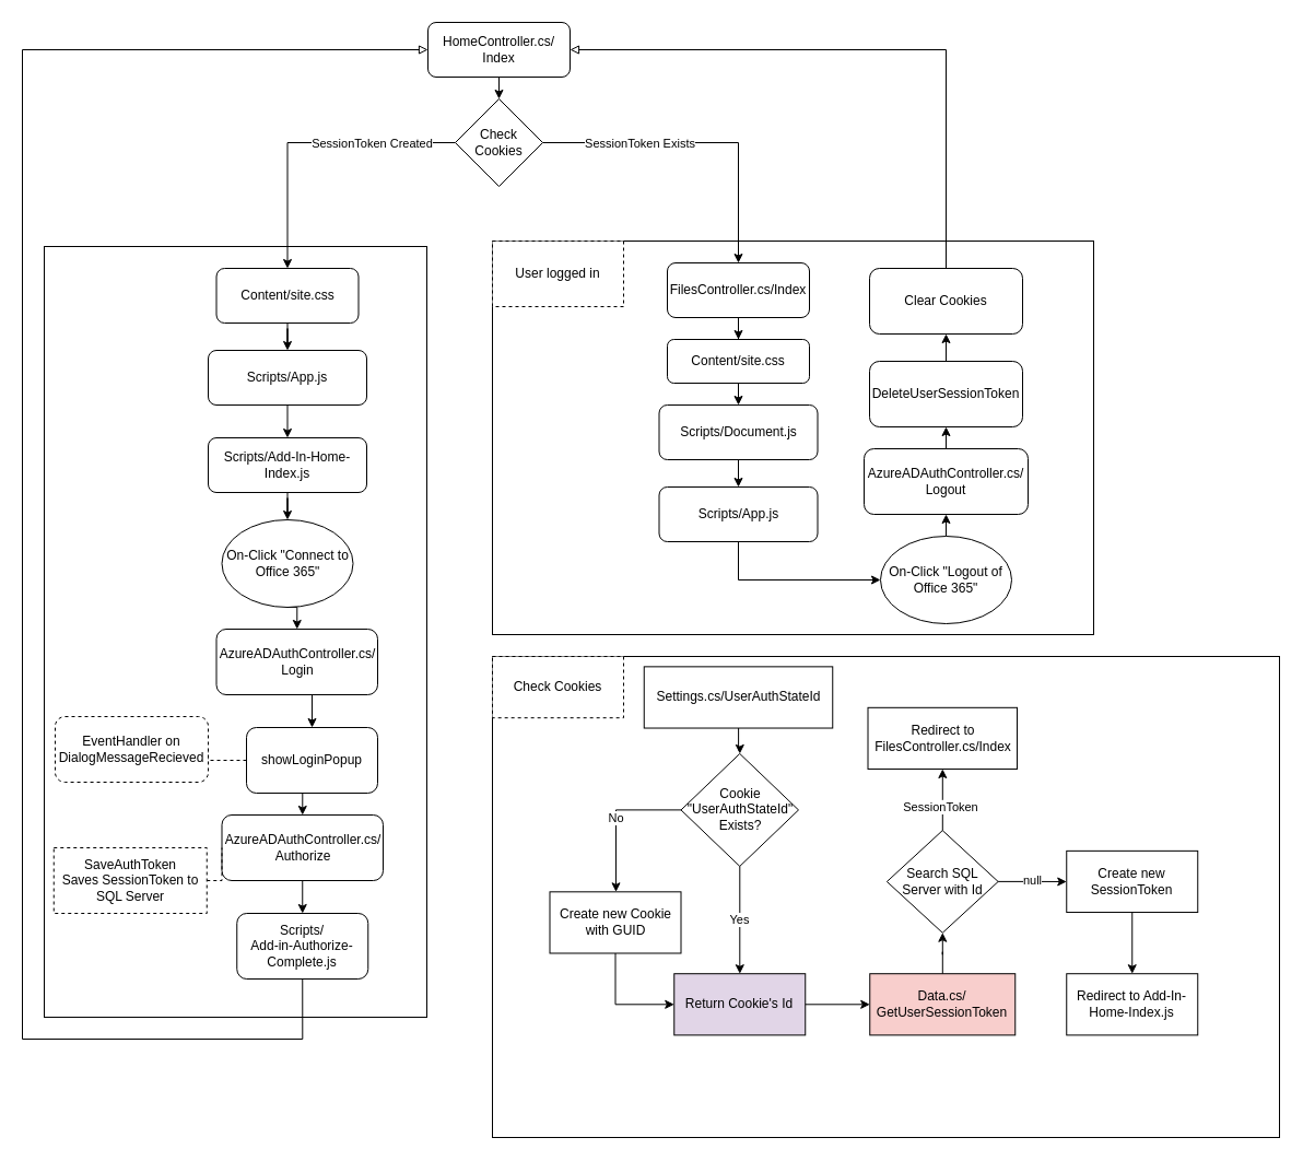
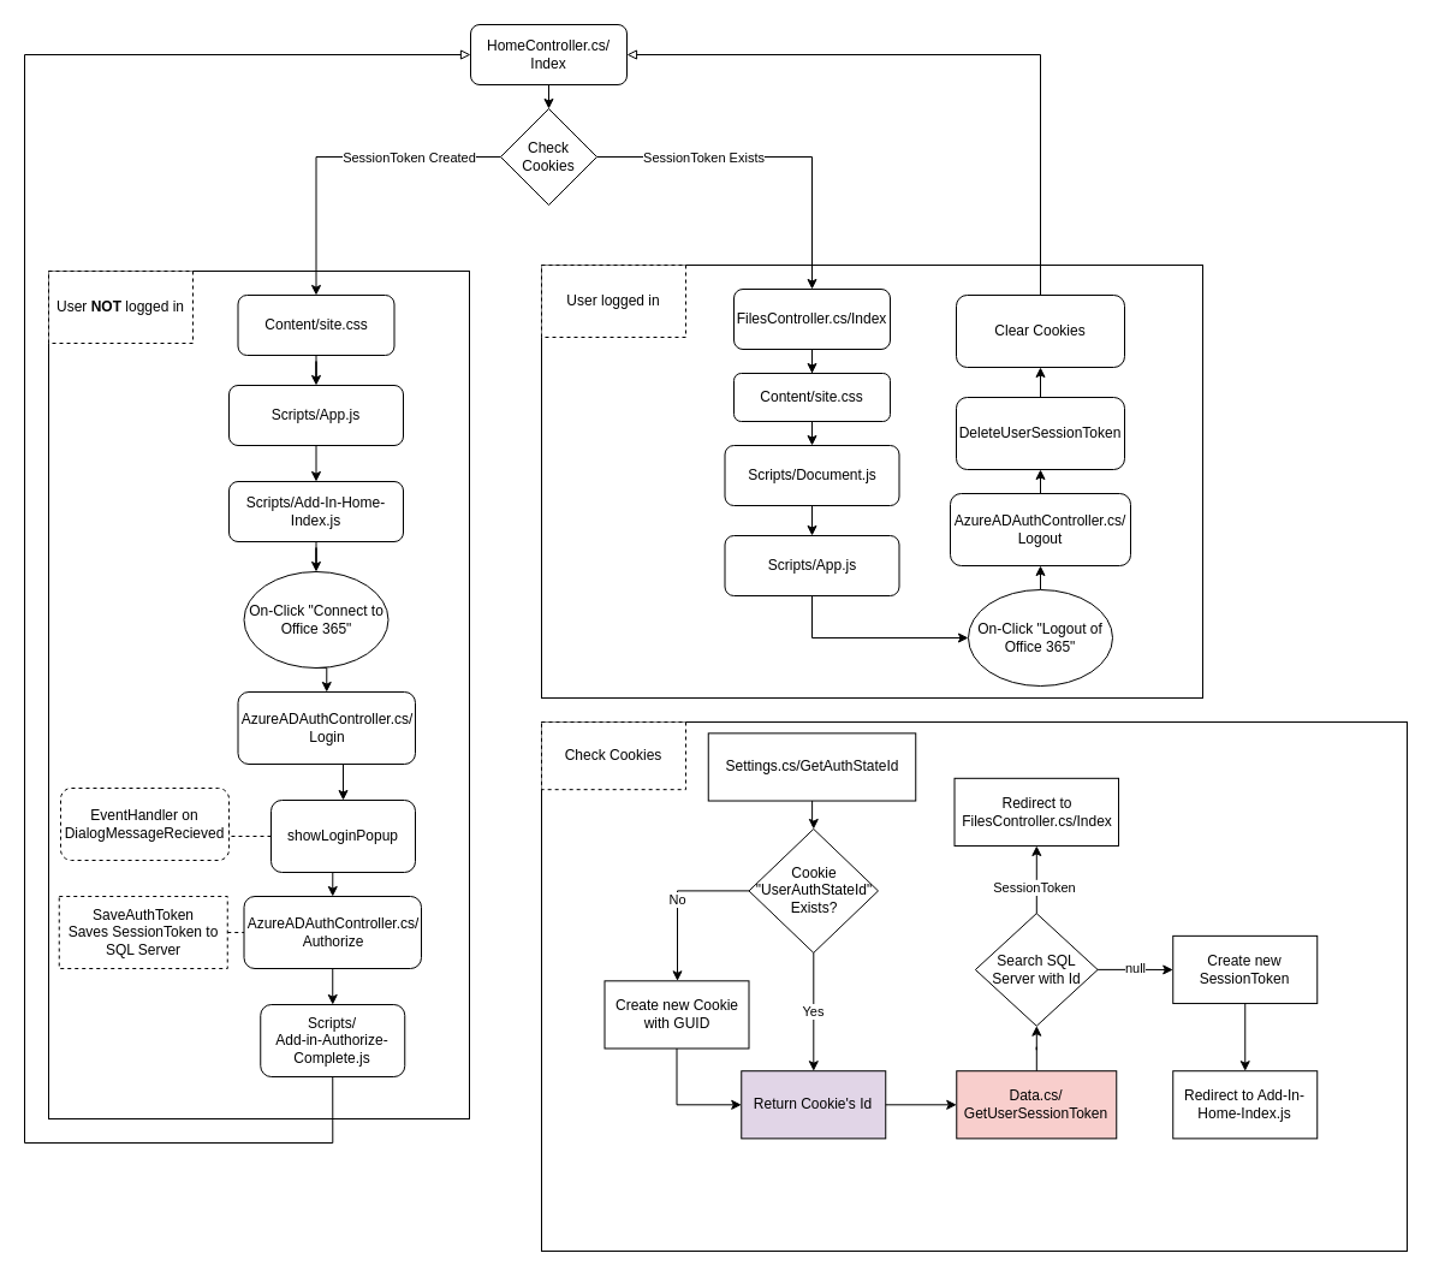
  <mxCell id="0" />
  <mxCell id="1" parent="0" />
  <mxCell id="2" value="" style="rounded=0;whiteSpace=wrap;html=1;" vertex="1" parent="1"><mxGeometry x="450" y="220" width="550" height="360" as="geometry" /></mxCell>
  <mxCell id="3" value="" style="rounded=0;whiteSpace=wrap;html=1;" vertex="1" parent="1"><mxGeometry x="40" y="225" width="350" height="705" as="geometry" /></mxCell>
  <mxCell id="4" style="edgeStyle=orthogonalEdgeStyle;rounded=0;orthogonalLoop=1;jettySize=auto;html=1;exitX=0.5;exitY=1;exitDx=0;exitDy=0;entryX=0.5;entryY=0;entryDx=0;entryDy=0;endArrow=classic;endFill=1;" edge="1" parent="1" source="5" target="26"><mxGeometry relative="1" as="geometry" /></mxCell>
  <mxCell id="5" value="HomeController.cs/&lt;br&gt;Index" style="rounded=1;whiteSpace=wrap;html=1;fontSize=12;glass=0;strokeWidth=1;shadow=0;" vertex="1" parent="1"><mxGeometry x="391" y="20" width="130" height="50" as="geometry" /></mxCell>
  <mxCell id="6" value="" style="edgeStyle=orthogonalEdgeStyle;rounded=0;orthogonalLoop=1;jettySize=auto;html=1;entryX=0.5;entryY=0;entryDx=0;entryDy=0;" edge="1" parent="1" source="7" target="21"><mxGeometry relative="1" as="geometry"><mxPoint x="262.5" y="315" as="targetPoint" /></mxGeometry></mxCell>
  <mxCell id="7" value="Content/site.css" style="rounded=1;whiteSpace=wrap;html=1;fontSize=12;glass=0;strokeWidth=1;shadow=0;" vertex="1" parent="1"><mxGeometry x="197.5" y="245" width="130" height="50" as="geometry" /></mxCell>
+ <mxCell id="8" value="User &lt;b&gt;NOT &lt;/b&gt;logged in" style="rounded=0;whiteSpace=wrap;html=1;dashed=1;" vertex="1" parent="1"><mxGeometry x="40" y="225" width="120" height="60" as="geometry" /></mxCell>
  <mxCell id="9" value="" style="edgeStyle=orthogonalEdgeStyle;rounded=0;orthogonalLoop=1;jettySize=auto;html=1;" edge="1" parent="1" source="10" target="50"><mxGeometry relative="1" as="geometry" /></mxCell>
  <mxCell id="10" value="Scripts/Add-In-Home-Index.js" style="rounded=1;whiteSpace=wrap;html=1;fontSize=12;glass=0;strokeWidth=1;shadow=0;" vertex="1" parent="1"><mxGeometry x="190" y="400" width="145" height="50" as="geometry" /></mxCell>
  <mxCell id="11" value="User logged in" style="rounded=0;whiteSpace=wrap;html=1;dashed=1;" vertex="1" parent="1"><mxGeometry x="450" y="220" width="120" height="60" as="geometry" /></mxCell>
  <mxCell id="12" value="" style="edgeStyle=orthogonalEdgeStyle;rounded=0;orthogonalLoop=1;jettySize=auto;html=1;" edge="1" parent="1" source="13" target="15"><mxGeometry relative="1" as="geometry" /></mxCell>
  <mxCell id="13" value="FilesController.cs/Index" style="rounded=1;whiteSpace=wrap;html=1;fontSize=12;glass=0;strokeWidth=1;shadow=0;" vertex="1" parent="1"><mxGeometry x="610" y="240" width="130" height="50" as="geometry" /></mxCell>
  <mxCell id="14" style="edgeStyle=orthogonalEdgeStyle;rounded=0;orthogonalLoop=1;jettySize=auto;html=1;exitX=0.5;exitY=1;exitDx=0;exitDy=0;entryX=0.5;entryY=0;entryDx=0;entryDy=0;" edge="1" parent="1" source="15"><mxGeometry relative="1" as="geometry"><mxPoint x="675" y="370" as="targetPoint" /></mxGeometry></mxCell>
  <mxCell id="15" value="Content/site.css" style="rounded=1;whiteSpace=wrap;html=1;fontSize=12;glass=0;strokeWidth=1;shadow=0;" vertex="1" parent="1"><mxGeometry x="610" y="310" width="130" height="40" as="geometry" /></mxCell>
  <mxCell id="16" style="edgeStyle=orthogonalEdgeStyle;rounded=0;orthogonalLoop=1;jettySize=auto;html=1;exitX=0.5;exitY=1;exitDx=0;exitDy=0;entryX=0;entryY=0.5;entryDx=0;entryDy=0;endArrow=classic;endFill=1;" edge="1" parent="1" source="17" target="58"><mxGeometry relative="1" as="geometry" /></mxCell>
  <mxCell id="17" value="Scripts/App.js" style="rounded=1;whiteSpace=wrap;html=1;fontSize=12;glass=0;strokeWidth=1;shadow=0;" vertex="1" parent="1"><mxGeometry x="602.5" y="445" width="145" height="50" as="geometry" /></mxCell>
  <mxCell id="18" style="edgeStyle=orthogonalEdgeStyle;rounded=0;orthogonalLoop=1;jettySize=auto;html=1;exitX=0.5;exitY=1;exitDx=0;exitDy=0;entryX=0.5;entryY=0;entryDx=0;entryDy=0;" edge="1" parent="1" source="19" target="17"><mxGeometry relative="1" as="geometry" /></mxCell>
  <mxCell id="19" value="Scripts/Document.js" style="rounded=1;whiteSpace=wrap;html=1;fontSize=12;glass=0;strokeWidth=1;shadow=0;" vertex="1" parent="1"><mxGeometry x="602.5" y="370" width="145" height="50" as="geometry" /></mxCell>
  <mxCell id="20" style="edgeStyle=orthogonalEdgeStyle;rounded=0;orthogonalLoop=1;jettySize=auto;html=1;exitX=0.5;exitY=1;exitDx=0;exitDy=0;entryX=0.5;entryY=0;entryDx=0;entryDy=0;" edge="1" parent="1" source="21" target="10"><mxGeometry relative="1" as="geometry" /></mxCell>
  <mxCell id="21" value="Scripts/App.js" style="rounded=1;whiteSpace=wrap;html=1;fontSize=12;glass=0;strokeWidth=1;shadow=0;" vertex="1" parent="1"><mxGeometry x="190" y="320" width="145" height="50" as="geometry" /></mxCell>
  <mxCell id="22" style="edgeStyle=orthogonalEdgeStyle;rounded=0;orthogonalLoop=1;jettySize=auto;html=1;exitX=1;exitY=0.5;exitDx=0;exitDy=0;entryX=0.5;entryY=0;entryDx=0;entryDy=0;" edge="1" parent="1" source="26" target="13"><mxGeometry relative="1" as="geometry" /></mxCell>
  <mxCell id="23" value="SessionToken Exists" style="edgeLabel;html=1;align=center;verticalAlign=middle;resizable=0;points=[];" vertex="1" connectable="0" parent="22"><mxGeometry x="-0.417" y="-4" relative="1" as="geometry"><mxPoint x="4" y="-4" as="offset" /></mxGeometry></mxCell>
  <mxCell id="24" style="edgeStyle=orthogonalEdgeStyle;rounded=0;orthogonalLoop=1;jettySize=auto;html=1;exitX=0;exitY=0.5;exitDx=0;exitDy=0;entryX=0.5;entryY=0;entryDx=0;entryDy=0;" edge="1" parent="1" source="26" target="7"><mxGeometry relative="1" as="geometry"><Array as="points"><mxPoint x="263" y="130" /></Array></mxGeometry></mxCell>
  <mxCell id="25" value="SessionToken Created" style="edgeLabel;html=1;align=center;verticalAlign=middle;resizable=0;points=[];" vertex="1" connectable="0" parent="24"><mxGeometry x="-0.262" relative="1" as="geometry"><mxPoint x="22" as="offset" /></mxGeometry></mxCell>
  <mxCell id="26" value="Check Cookies" style="rhombus;whiteSpace=wrap;html=1;" vertex="1" parent="1"><mxGeometry x="416" y="90" width="80" height="80" as="geometry" /></mxCell>
  <mxCell id="27" value="" style="group" vertex="1" connectable="0" parent="1"><mxGeometry x="450" y="600" width="720" height="440" as="geometry" /></mxCell>
  <mxCell id="28" value="" style="rounded=0;whiteSpace=wrap;html=1;" vertex="1" parent="27"><mxGeometry width="720" height="440" as="geometry" /></mxCell>
  <mxCell id="29" value="Check Cookies" style="rounded=0;whiteSpace=wrap;html=1;dashed=1;" vertex="1" parent="27"><mxGeometry width="120" height="56.17" as="geometry" /></mxCell>
- <mxCell id="30" value="Settings.cs/UserAuthStateId" style="rounded=0;whiteSpace=wrap;html=1;" vertex="1" parent="27"><mxGeometry x="138.75" y="9.362" width="172.5" height="56.17" as="geometry" /></mxCell>
+ <mxCell id="30" value="Settings.cs/GetAuthStateId" style="rounded=0;whiteSpace=wrap;html=1;" vertex="1" parent="27"><mxGeometry x="138.75" y="9.362" width="172.5" height="56.17" as="geometry" /></mxCell>
  <mxCell id="31" value="Cookie&lt;br&gt;&quot;UserAuthStateId&quot; &lt;br&gt;Exists?" style="rhombus;whiteSpace=wrap;html=1;rounded=0;" vertex="1" parent="27"><mxGeometry x="172.5" y="88.936" width="107.5" height="102.979" as="geometry" /></mxCell>
  <mxCell id="32" value="" style="edgeStyle=orthogonalEdgeStyle;rounded=0;orthogonalLoop=1;jettySize=auto;html=1;" edge="1" parent="27" source="30" target="31"><mxGeometry relative="1" as="geometry" /></mxCell>
  <mxCell id="33" value="Return Cookie's Id" style="whiteSpace=wrap;html=1;rounded=0;fillColor=#e1d5e7;" vertex="1" parent="27"><mxGeometry x="166.25" y="290.213" width="120" height="56.17" as="geometry" /></mxCell>
  <mxCell id="34" value="Yes" style="edgeStyle=orthogonalEdgeStyle;rounded=0;orthogonalLoop=1;jettySize=auto;html=1;" edge="1" parent="27" source="31" target="33"><mxGeometry relative="1" as="geometry" /></mxCell>
  <mxCell id="35" style="edgeStyle=orthogonalEdgeStyle;rounded=0;orthogonalLoop=1;jettySize=auto;html=1;exitX=0.5;exitY=1;exitDx=0;exitDy=0;entryX=0;entryY=0.5;entryDx=0;entryDy=0;" edge="1" parent="27" source="36" target="33"><mxGeometry relative="1" as="geometry" /></mxCell>
  <mxCell id="36" value="Create new Cookie with GUID" style="whiteSpace=wrap;html=1;rounded=0;" vertex="1" parent="27"><mxGeometry x="52.5" y="215.319" width="120" height="56.17" as="geometry" /></mxCell>
  <mxCell id="37" value="No" style="edgeStyle=orthogonalEdgeStyle;rounded=0;orthogonalLoop=1;jettySize=auto;html=1;" edge="1" parent="27" source="31" target="36"><mxGeometry relative="1" as="geometry"><Array as="points"><mxPoint x="113" y="140.426" /></Array></mxGeometry></mxCell>
  <mxCell id="38" value="Data.cs/&lt;br&gt;GetUserSessionToken" style="whiteSpace=wrap;html=1;rounded=0;fillColor=#f8cecc;" vertex="1" parent="27"><mxGeometry x="345.26" y="290.213" width="133" height="56.17" as="geometry" /></mxCell>
  <mxCell id="39" value="" style="edgeStyle=orthogonalEdgeStyle;rounded=0;orthogonalLoop=1;jettySize=auto;html=1;" edge="1" parent="27" source="33" target="38"><mxGeometry relative="1" as="geometry" /></mxCell>
  <mxCell id="40" value="Search SQL Server with Id" style="rhombus;whiteSpace=wrap;html=1;rounded=0;" vertex="1" parent="27"><mxGeometry x="360.89" y="159.149" width="101.75" height="93.617" as="geometry" /></mxCell>
  <mxCell id="41" value="" style="edgeStyle=orthogonalEdgeStyle;rounded=0;orthogonalLoop=1;jettySize=auto;html=1;" edge="1" parent="27" source="38" target="40"><mxGeometry relative="1" as="geometry" /></mxCell>
  <mxCell id="42" value="Redirect to FilesController.cs/Index" style="whiteSpace=wrap;html=1;rounded=0;" vertex="1" parent="27"><mxGeometry x="343.51" y="46.809" width="136.5" height="56.17" as="geometry" /></mxCell>
  <mxCell id="43" value="" style="edgeStyle=orthogonalEdgeStyle;rounded=0;orthogonalLoop=1;jettySize=auto;html=1;" edge="1" parent="27" source="40" target="42"><mxGeometry relative="1" as="geometry" /></mxCell>
  <mxCell id="44" value="SessionToken" style="edgeLabel;html=1;align=center;verticalAlign=middle;resizable=0;points=[];" vertex="1" connectable="0" parent="43"><mxGeometry x="-0.22" y="2" relative="1" as="geometry"><mxPoint as="offset" /></mxGeometry></mxCell>
  <mxCell id="45" value="Create new SessionToken" style="whiteSpace=wrap;html=1;rounded=0;" vertex="1" parent="27"><mxGeometry x="525.255" y="177.872" width="120" height="56.17" as="geometry" /></mxCell>
  <mxCell id="46" value="null" style="edgeStyle=orthogonalEdgeStyle;rounded=0;orthogonalLoop=1;jettySize=auto;html=1;" edge="1" parent="27" source="40" target="45"><mxGeometry relative="1" as="geometry" /></mxCell>
  <mxCell id="47" value="Redirect to Add-In-Home-Index.js" style="whiteSpace=wrap;html=1;rounded=0;" vertex="1" parent="27"><mxGeometry x="525.255" y="290.213" width="120" height="56.17" as="geometry" /></mxCell>
  <mxCell id="48" value="" style="edgeStyle=orthogonalEdgeStyle;rounded=0;orthogonalLoop=1;jettySize=auto;html=1;" edge="1" parent="27" source="45" target="47"><mxGeometry relative="1" as="geometry" /></mxCell>
  <mxCell id="49" style="edgeStyle=orthogonalEdgeStyle;rounded=0;orthogonalLoop=1;jettySize=auto;html=1;exitX=0.5;exitY=1;exitDx=0;exitDy=0;entryX=0.5;entryY=0;entryDx=0;entryDy=0;endArrow=classic;endFill=1;" edge="1" parent="1" source="50" target="68"><mxGeometry relative="1" as="geometry" /></mxCell>
  <mxCell id="50" value="On-Click &quot;Connect to Office 365&quot;" style="ellipse;whiteSpace=wrap;html=1;rounded=1;shadow=0;strokeWidth=1;glass=0;" vertex="1" parent="1"><mxGeometry x="202.5" y="475" width="120" height="80" as="geometry" /></mxCell>
  <mxCell id="51" style="edgeStyle=orthogonalEdgeStyle;rounded=0;orthogonalLoop=1;jettySize=auto;html=1;exitX=0;exitY=0.5;exitDx=0;exitDy=0;entryX=1;entryY=0.5;entryDx=0;entryDy=0;endArrow=none;endFill=0;dashed=1;" edge="1" parent="1" source="53" target="54"><mxGeometry relative="1" as="geometry" /></mxCell>
  <mxCell id="52" style="edgeStyle=orthogonalEdgeStyle;rounded=0;orthogonalLoop=1;jettySize=auto;html=1;exitX=0.5;exitY=1;exitDx=0;exitDy=0;entryX=0.5;entryY=0;entryDx=0;entryDy=0;endArrow=classic;endFill=1;" edge="1" parent="1" source="53" target="64"><mxGeometry relative="1" as="geometry" /></mxCell>
  <mxCell id="53" value="showLoginPopup" style="whiteSpace=wrap;html=1;rounded=1;shadow=0;strokeWidth=1;glass=0;" vertex="1" parent="1"><mxGeometry x="225" y="665" width="120" height="60" as="geometry" /></mxCell>
  <mxCell id="54" value="EventHandler on DialogMessageRecieved" style="whiteSpace=wrap;html=1;dashed=1;rounded=1;" vertex="1" parent="1"><mxGeometry x="50" y="655" width="140" height="60" as="geometry" /></mxCell>
  <mxCell id="55" style="edgeStyle=orthogonalEdgeStyle;rounded=0;orthogonalLoop=1;jettySize=auto;html=1;exitX=0.5;exitY=1;exitDx=0;exitDy=0;entryX=0;entryY=0.5;entryDx=0;entryDy=0;endArrow=block;endFill=0;" edge="1" parent="1" source="56" target="5"><mxGeometry relative="1" as="geometry"><Array as="points"><mxPoint x="276" y="950" /><mxPoint x="20" y="950" /><mxPoint x="20" y="45" /></Array></mxGeometry></mxCell>
  <mxCell id="56" value="Scripts/&lt;br&gt;Add-in-Authorize-Complete.js" style="whiteSpace=wrap;html=1;rounded=1;shadow=0;strokeWidth=1;glass=0;" vertex="1" parent="1"><mxGeometry x="216.25" y="835" width="120" height="60" as="geometry" /></mxCell>
  <mxCell id="57" style="edgeStyle=orthogonalEdgeStyle;rounded=0;orthogonalLoop=1;jettySize=auto;html=1;exitX=0.5;exitY=0;exitDx=0;exitDy=0;entryX=0.5;entryY=1;entryDx=0;entryDy=0;endArrow=classic;endFill=1;" edge="1" parent="1" source="58" target="60"><mxGeometry relative="1" as="geometry" /></mxCell>
  <mxCell id="58" value="On-Click &quot;Logout of Office 365&quot;" style="ellipse;whiteSpace=wrap;html=1;rounded=1;shadow=0;strokeWidth=1;glass=0;" vertex="1" parent="1"><mxGeometry x="805" y="490" width="120" height="80" as="geometry" /></mxCell>
  <mxCell id="59" style="edgeStyle=orthogonalEdgeStyle;rounded=0;orthogonalLoop=1;jettySize=auto;html=1;exitX=0.5;exitY=0;exitDx=0;exitDy=0;entryX=0.5;entryY=1;entryDx=0;entryDy=0;endArrow=classic;endFill=1;" edge="1" parent="1" source="60" target="66"><mxGeometry relative="1" as="geometry" /></mxCell>
  <mxCell id="60" value="AzureADAuthController.cs/&lt;br&gt;Logout" style="whiteSpace=wrap;html=1;rounded=1;shadow=0;strokeWidth=1;glass=0;" vertex="1" parent="1"><mxGeometry x="790" y="410" width="150" height="60" as="geometry" /></mxCell>
  <mxCell id="61" style="edgeStyle=orthogonalEdgeStyle;rounded=0;orthogonalLoop=1;jettySize=auto;html=1;exitX=0.5;exitY=0;exitDx=0;exitDy=0;entryX=1;entryY=0.5;entryDx=0;entryDy=0;endArrow=block;endFill=0;" edge="1" parent="1" source="62" target="5"><mxGeometry relative="1" as="geometry"><Array as="points"><mxPoint x="865" y="45" /></Array></mxGeometry></mxCell>
  <mxCell id="62" value="Clear Cookies" style="whiteSpace=wrap;html=1;rounded=1;shadow=0;strokeWidth=1;glass=0;" vertex="1" parent="1"><mxGeometry x="795" y="245" width="140" height="60" as="geometry" /></mxCell>
  <mxCell id="63" style="edgeStyle=orthogonalEdgeStyle;rounded=0;orthogonalLoop=1;jettySize=auto;html=1;exitX=0.5;exitY=1;exitDx=0;exitDy=0;entryX=0.5;entryY=0;entryDx=0;entryDy=0;endArrow=classic;endFill=1;" edge="1" parent="1" source="64" target="56"><mxGeometry relative="1" as="geometry" /></mxCell>
  <mxCell id="64" value="AzureADAuthController.cs/&lt;br&gt;Authorize" style="whiteSpace=wrap;html=1;rounded=1;shadow=0;strokeWidth=1;glass=0;" vertex="1" parent="1"><mxGeometry x="202.5" y="745" width="147.5" height="60" as="geometry" /></mxCell>
  <mxCell id="65" style="edgeStyle=orthogonalEdgeStyle;rounded=0;orthogonalLoop=1;jettySize=auto;html=1;exitX=0.5;exitY=0;exitDx=0;exitDy=0;entryX=0.5;entryY=1;entryDx=0;entryDy=0;endArrow=classic;endFill=1;" edge="1" parent="1" source="66" target="62"><mxGeometry relative="1" as="geometry" /></mxCell>
  <mxCell id="66" value="DeleteUserSessionToken" style="whiteSpace=wrap;html=1;rounded=1;shadow=0;strokeWidth=1;glass=0;" vertex="1" parent="1"><mxGeometry x="795" y="330" width="140" height="60" as="geometry" /></mxCell>
  <mxCell id="67" style="edgeStyle=orthogonalEdgeStyle;rounded=0;orthogonalLoop=1;jettySize=auto;html=1;exitX=0.5;exitY=1;exitDx=0;exitDy=0;entryX=0.5;entryY=0;entryDx=0;entryDy=0;endArrow=classic;endFill=1;" edge="1" parent="1" source="68" target="53"><mxGeometry relative="1" as="geometry" /></mxCell>
  <mxCell id="68" value="AzureADAuthController.cs/&lt;br&gt;Login" style="whiteSpace=wrap;html=1;rounded=1;shadow=0;strokeWidth=1;glass=0;" vertex="1" parent="1"><mxGeometry x="197.5" y="575" width="147.5" height="60" as="geometry" /></mxCell>
  <mxCell id="69" style="edgeStyle=orthogonalEdgeStyle;rounded=0;orthogonalLoop=1;jettySize=auto;html=1;exitX=1;exitY=0.5;exitDx=0;exitDy=0;entryX=0;entryY=0.5;entryDx=0;entryDy=0;endArrow=none;endFill=0;dashed=1;" edge="1" parent="1" source="70" target="64"><mxGeometry relative="1" as="geometry" /></mxCell>
- <mxCell id="70" value="SaveAuthToken&lt;br&gt;Saves SessionToken to SQL Server" style="rounded=0;whiteSpace=wrap;html=1;dashed=1;" vertex="1" parent="1"><mxGeometry x="48.75" y="775" width="140" height="60" as="geometry" /></mxCell>
+ <mxCell id="70" value="SaveAuthToken&lt;br&gt;Saves SessionToken to SQL Server" style="rounded=0;whiteSpace=wrap;html=1;dashed=1;" vertex="1" parent="1"><mxGeometry x="48.75" y="745" width="140" height="60" as="geometry" /></mxCell>
